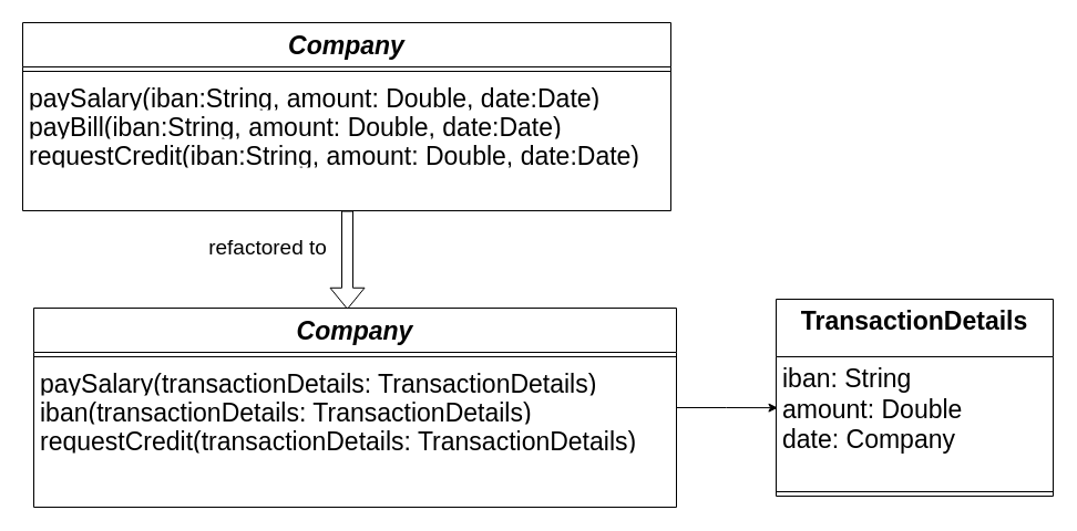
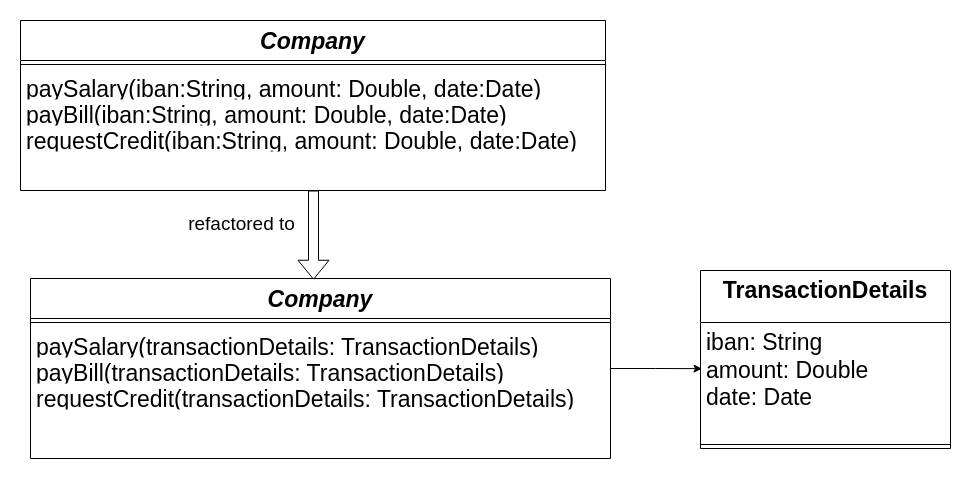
  <mxCell id="0" />
  <mxCell id="1" parent="0" />
  <mxCell id="2" value="Company" style="swimlane;fontStyle=3;align=center;verticalAlign=top;childLayout=stackLayout;horizontal=1;startSize=40;horizontalStack=0;resizeParent=1;resizeLast=0;collapsible=1;marginBottom=0;rounded=0;shadow=0;strokeWidth=1;fontSize=23;" parent="1" vertex="1"><mxGeometry y="20" width="585" height="170" as="geometry" x="20"><mxRectangle x="230" y="140" width="160" height="26" as="alternateBounds" /></mxGeometry></mxCell>
  <mxCell id="3" value="" style="line;html=1;strokeWidth=1;align=left;verticalAlign=middle;spacingTop=-1;spacingLeft=3;spacingRight=3;rotatable=0;labelPosition=right;points=[];portConstraint=eastwest;" parent="2" vertex="1"><mxGeometry y="40" width="585" height="8" as="geometry" /></mxCell>
  <mxCell id="4" value="paySalary(iban:String, amount: Double, date:Date)  " style="text;align=left;verticalAlign=top;spacingLeft=4;spacingRight=4;overflow=hidden;rotatable=0;points=[[0,0.5],[1,0.5]];portConstraint=eastwest;fontSize=23;" parent="2" vertex="1"><mxGeometry y="48" width="585" height="26" as="geometry" /></mxCell>
  <mxCell id="5" value="payBill(iban:String, amount: Double, date:Date)  " style="text;align=left;verticalAlign=top;spacingLeft=4;spacingRight=4;overflow=hidden;rotatable=0;points=[[0,0.5],[1,0.5]];portConstraint=eastwest;fontSize=23;" parent="2" vertex="1"><mxGeometry y="74" width="585" height="26" as="geometry" /></mxCell>
  <mxCell id="6" value="requestCredit(iban:String, amount: Double, date:Date)  " style="text;align=left;verticalAlign=top;spacingLeft=4;spacingRight=4;overflow=hidden;rotatable=0;points=[[0,0.5],[1,0.5]];portConstraint=eastwest;fontSize=23;" parent="2" vertex="1"><mxGeometry y="100" width="585" height="26" as="geometry" /></mxCell>
  <mxCell id="7" value="" style="shape=flexArrow;endArrow=classic;html=1;rounded=0;entryX=0.488;entryY=0.007;entryDx=0;entryDy=0;entryPerimeter=0;fontSize=18;" parent="1" edge="1" target="9"><mxGeometry width="50" height="50" relative="1" as="geometry"><mxPoint x="313" y="190" as="sourcePoint" /><mxPoint x="310" y="270" as="targetPoint" /></mxGeometry></mxCell>
  <mxCell id="8" value="&lt;font style=&quot;font-size: 19px;&quot;&gt;refactored to&lt;/font&gt;" style="edgeLabel;html=1;align=center;verticalAlign=middle;resizable=0;points=[];" parent="7" vertex="1" connectable="0"><mxGeometry x="-0.25" y="-4" relative="1" as="geometry"><mxPoint x="-69" as="offset" /></mxGeometry></mxCell>
  <mxCell id="9" value="Company" style="swimlane;fontStyle=3;align=center;verticalAlign=top;childLayout=stackLayout;horizontal=1;startSize=40;horizontalStack=0;resizeParent=1;resizeLast=0;collapsible=1;marginBottom=0;rounded=0;shadow=0;strokeWidth=1;fontSize=23;" parent="1" vertex="1"><mxGeometry x="30" y="278" width="580" height="180" as="geometry"><mxRectangle x="230" y="140" width="160" height="26" as="alternateBounds" /></mxGeometry></mxCell>
  <mxCell id="10" value="" style="line;html=1;strokeWidth=1;align=left;verticalAlign=middle;spacingTop=-1;spacingLeft=3;spacingRight=3;rotatable=0;labelPosition=right;points=[];portConstraint=eastwest;" parent="9" vertex="1"><mxGeometry y="40" width="580" height="8" as="geometry" /></mxCell>
  <mxCell id="11" value="paySalary(transactionDetails: TransactionDetails)  " style="text;align=left;verticalAlign=top;spacingLeft=4;spacingRight=4;overflow=hidden;rotatable=0;points=[[0,0.5],[1,0.5]];portConstraint=eastwest;fontSize=23;" parent="9" vertex="1"><mxGeometry y="48" width="580" height="26" as="geometry" /></mxCell>
- <mxCell id="12" value="iban(transactionDetails: TransactionDetails)  " style="text;align=left;verticalAlign=top;spacingLeft=4;spacingRight=4;overflow=hidden;rotatable=0;points=[[0,0.5],[1,0.5]];portConstraint=eastwest;fontSize=23;" parent="9" vertex="1"><mxGeometry y="74" width="580" height="26" as="geometry" /></mxCell>
+ <mxCell id="12" value="payBill(transactionDetails: TransactionDetails)  " style="text;align=left;verticalAlign=top;spacingLeft=4;spacingRight=4;overflow=hidden;rotatable=0;points=[[0,0.5],[1,0.5]];portConstraint=eastwest;fontSize=23;" parent="9" vertex="1"><mxGeometry y="74" width="580" height="26" as="geometry" /></mxCell>
  <mxCell id="13" value="requestCredit(transactionDetails: TransactionDetails)  " style="text;align=left;verticalAlign=top;spacingLeft=4;spacingRight=4;overflow=hidden;rotatable=0;points=[[0,0.5],[1,0.5]];portConstraint=eastwest;fontSize=23;" parent="9" vertex="1"><mxGeometry y="100" width="580" height="26" as="geometry" /></mxCell>
  <mxCell id="14" value="&lt;font style=&quot;font-size: 23px;&quot;&gt;TransactionDetails&lt;/font&gt;" style="swimlane;fontStyle=1;align=center;verticalAlign=top;childLayout=stackLayout;horizontal=1;startSize=52;horizontalStack=0;resizeParent=1;resizeParentMax=0;resizeLast=0;collapsible=1;marginBottom=0;whiteSpace=wrap;html=1;" parent="1" vertex="1"><mxGeometry x="700" y="270" width="250" height="178" as="geometry" /></mxCell>
- <mxCell id="15" value="&lt;font style=&quot;font-size: 23px;&quot;&gt;iban: String&lt;/font&gt;&lt;div&gt;&lt;font style=&quot;font-size: 23px;&quot;&gt;amount: Double&lt;/font&gt;&lt;/div&gt;&lt;div&gt;&lt;font style=&quot;font-size: 23px;&quot;&gt;date: Company&lt;/font&gt;&lt;/div&gt;&lt;div&gt;&lt;br&gt;&lt;/div&gt;" style="text;strokeColor=none;fillColor=none;align=left;verticalAlign=top;spacingLeft=4;spacingRight=4;overflow=hidden;rotatable=0;points=[[0,0.5],[1,0.5]];portConstraint=eastwest;whiteSpace=wrap;html=1;" parent="14" vertex="1"><mxGeometry y="52" width="250" height="118" as="geometry" /></mxCell>
+ <mxCell id="15" value="&lt;font style=&quot;font-size: 23px;&quot;&gt;iban: String&lt;/font&gt;&lt;div&gt;&lt;font style=&quot;font-size: 23px;&quot;&gt;amount: Double&lt;/font&gt;&lt;/div&gt;&lt;div&gt;&lt;font style=&quot;font-size: 23px;&quot;&gt;date: Date&lt;/font&gt;&lt;/div&gt;&lt;div&gt;&lt;br&gt;&lt;/div&gt;" style="text;strokeColor=none;fillColor=none;align=left;verticalAlign=top;spacingLeft=4;spacingRight=4;overflow=hidden;rotatable=0;points=[[0,0.5],[1,0.5]];portConstraint=eastwest;whiteSpace=wrap;html=1;" parent="14" vertex="1"><mxGeometry y="52" width="250" height="118" as="geometry" /></mxCell>
  <mxCell id="16" value="" style="line;strokeWidth=1;fillColor=none;align=left;verticalAlign=middle;spacingTop=-1;spacingLeft=3;spacingRight=3;rotatable=0;labelPosition=right;points=[];portConstraint=eastwest;strokeColor=inherit;" parent="14" vertex="1"><mxGeometry y="170" width="250" height="8" as="geometry" /></mxCell>
  <mxCell id="17" style="edgeStyle=orthogonalEdgeStyle;rounded=0;orthogonalLoop=1;jettySize=auto;html=1;exitX=1;exitY=0.5;exitDx=0;exitDy=0;entryX=0.006;entryY=0.391;entryDx=0;entryDy=0;entryPerimeter=0;" parent="1" source="9" target="15" edge="1"><mxGeometry relative="1" as="geometry" /></mxCell>
